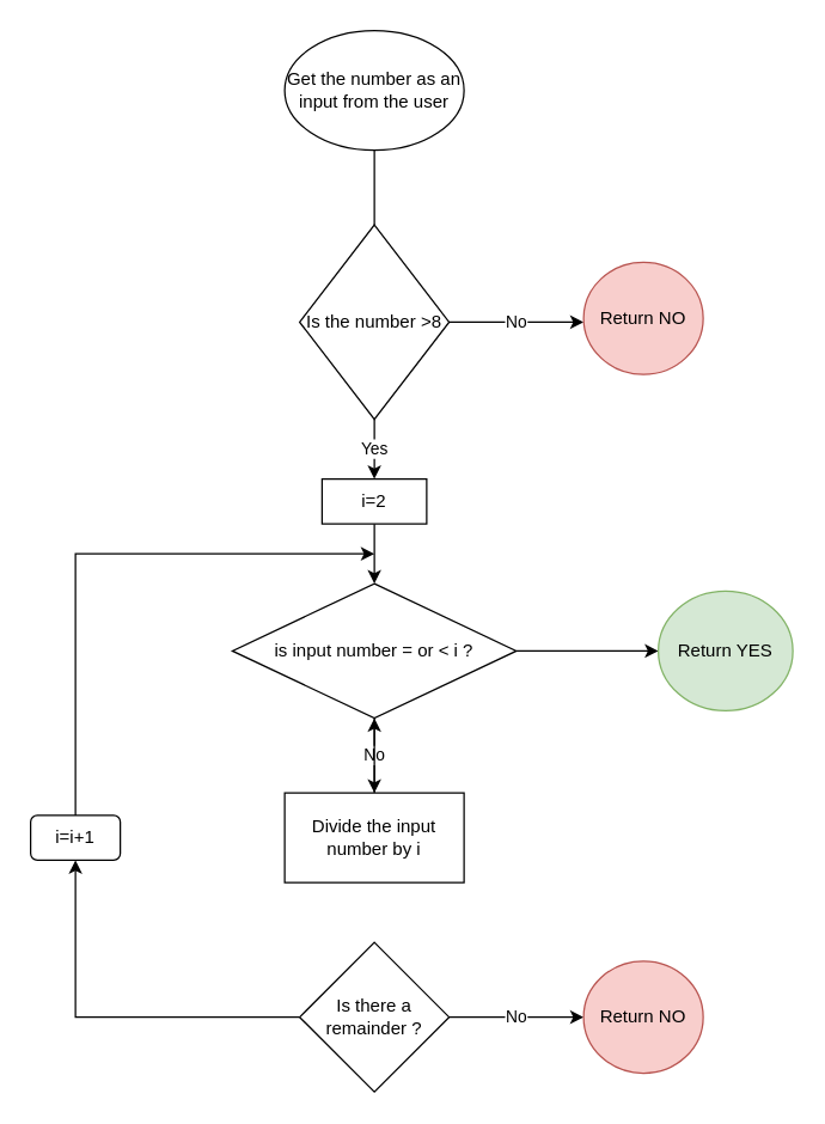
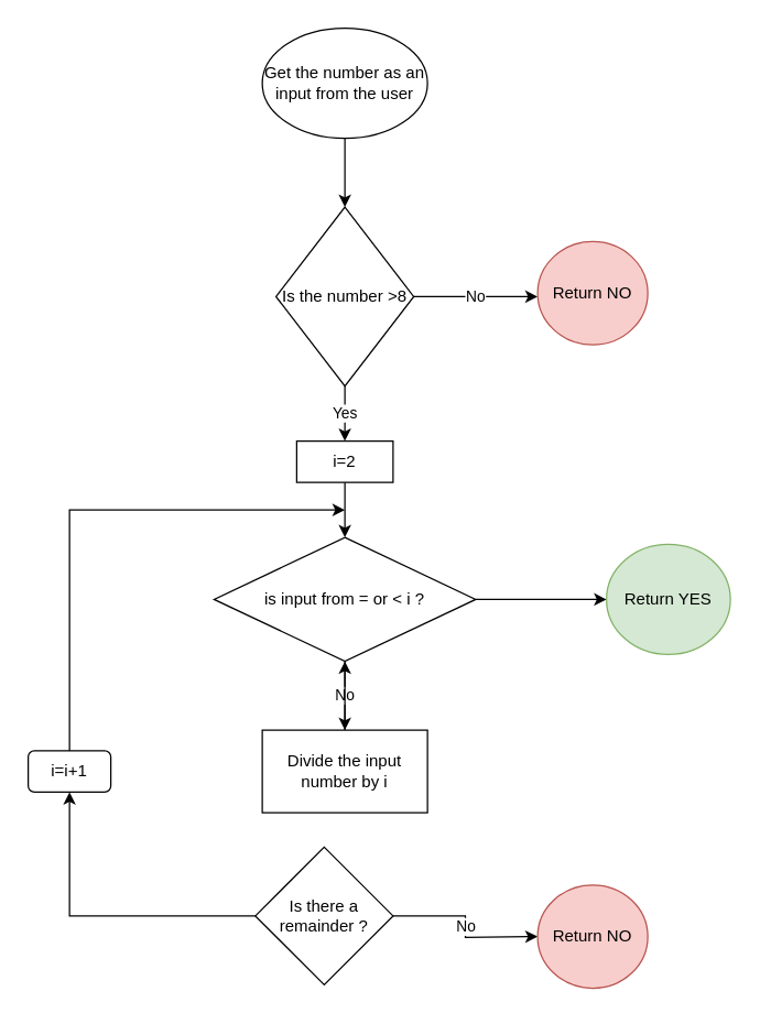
  <mxCell id="0" />
  <mxCell id="1" parent="0" />
  <mxCell id="2" value="Get the number as an input from the user" style="ellipse;whiteSpace=wrap;html=1;" parent="1" vertex="1"><mxGeometry x="190" y="20" width="120" height="80" as="geometry" /></mxCell>
  <mxCell id="3" value="No&lt;br&gt;" style="edgeStyle=orthogonalEdgeStyle;rounded=0;orthogonalLoop=1;jettySize=auto;html=1;" parent="1" source="5" edge="1"><mxGeometry relative="1" as="geometry"><mxPoint x="390" y="215" as="targetPoint" /></mxGeometry></mxCell>
  <mxCell id="4" value="Yes" style="edgeStyle=orthogonalEdgeStyle;rounded=0;orthogonalLoop=1;jettySize=auto;html=1;" parent="1" source="5" edge="1"><mxGeometry relative="1" as="geometry"><mxPoint x="250" y="320" as="targetPoint" /></mxGeometry></mxCell>
  <mxCell id="5" value="Is the number &amp;gt;8" style="rhombus;whiteSpace=wrap;html=1;" parent="1" vertex="1"><mxGeometry x="200" y="150" width="100" height="130" as="geometry" /></mxCell>
- <mxCell id="6" value="" style="endArrow=none;html=1;rounded=0;exitX=0.5;exitY=1;exitDx=0;exitDy=0;entryX=0.5;entryY=0;entryDx=0;entryDy=0;" parent="1" source="2" target="5" edge="1"><mxGeometry width="50" height="50" relative="1" as="geometry"><mxPoint x="240" y="380" as="sourcePoint" /><mxPoint x="260" y="460" as="targetPoint" /></mxGeometry></mxCell>
+ <mxCell id="6" value="" style="endArrow=classic;html=1;rounded=0;exitX=0.5;exitY=1;exitDx=0;exitDy=0;entryX=0.5;entryY=0;entryDx=0;entryDy=0;" parent="1" source="2" target="5" edge="1"><mxGeometry width="50" height="50" relative="1" as="geometry"><mxPoint x="240" y="380" as="sourcePoint" /><mxPoint x="260" y="460" as="targetPoint" /></mxGeometry></mxCell>
  <mxCell id="7" value="Return NO" style="ellipse;whiteSpace=wrap;html=1;fillColor=#f8cecc;strokeColor=#b85450;" parent="1" vertex="1"><mxGeometry x="390" y="175" width="80" height="75" as="geometry" /></mxCell>
  <mxCell id="8" style="edgeStyle=orthogonalEdgeStyle;rounded=0;orthogonalLoop=1;jettySize=auto;html=1;exitX=0.5;exitY=1;exitDx=0;exitDy=0;" parent="1" source="9" edge="1"><mxGeometry relative="1" as="geometry"><mxPoint x="250" y="390" as="targetPoint" /></mxGeometry></mxCell>
  <mxCell id="9" value="i=2" style="rounded=0;whiteSpace=wrap;html=1;" parent="1" vertex="1"><mxGeometry x="215" y="320" width="70" height="30" as="geometry" /></mxCell>
  <mxCell id="10" value="No" style="edgeStyle=orthogonalEdgeStyle;rounded=0;orthogonalLoop=1;jettySize=auto;html=1;" parent="1" source="12" edge="1"><mxGeometry relative="1" as="geometry"><mxPoint x="250" y="530" as="targetPoint" /></mxGeometry></mxCell>
  <mxCell id="11" style="edgeStyle=orthogonalEdgeStyle;rounded=0;orthogonalLoop=1;jettySize=auto;html=1;" parent="1" source="12" target="13" edge="1"><mxGeometry relative="1" as="geometry" /></mxCell>
- <mxCell id="12" value="is input number = or &amp;lt; i ?&lt;br&gt;" style="rhombus;whiteSpace=wrap;html=1;" parent="1" vertex="1"><mxGeometry x="155" y="390" width="190" height="90" as="geometry" /></mxCell>
+ <mxCell id="12" value="is input from = or &amp;lt; i ?&lt;br&gt;" style="rhombus;whiteSpace=wrap;html=1;" parent="1" vertex="1"><mxGeometry x="155" y="390" width="190" height="90" as="geometry" /></mxCell>
  <mxCell id="13" value="Return YES" style="ellipse;whiteSpace=wrap;html=1;fillColor=#d5e8d4;strokeColor=#82b366;" parent="1" vertex="1"><mxGeometry x="440" y="395" width="90" height="80" as="geometry" /></mxCell>
  <mxCell id="14" style="edgeStyle=orthogonalEdgeStyle;rounded=0;orthogonalLoop=1;jettySize=auto;html=1;" parent="1" source="15" target="12" edge="1"><mxGeometry relative="1" as="geometry" /></mxCell>
  <mxCell id="15" value="Divide the input number by i" style="rounded=0;whiteSpace=wrap;html=1;" parent="1" vertex="1"><mxGeometry x="190" y="530" width="120" height="60" as="geometry" /></mxCell>
  <mxCell id="16" value="No" style="edgeStyle=orthogonalEdgeStyle;rounded=0;orthogonalLoop=1;jettySize=auto;html=1;" parent="1" source="18" edge="1"><mxGeometry relative="1" as="geometry"><mxPoint x="390" y="680" as="targetPoint" /></mxGeometry></mxCell>
  <mxCell id="17" style="edgeStyle=orthogonalEdgeStyle;rounded=0;orthogonalLoop=1;jettySize=auto;html=1;entryX=0.5;entryY=1;entryDx=0;entryDy=0;" parent="1" source="18" target="21" edge="1"><mxGeometry relative="1" as="geometry" /></mxCell>
- <mxCell id="18" value="Is there a remainder ?" style="rhombus;whiteSpace=wrap;html=1;" parent="1" vertex="1"><mxGeometry x="200" y="630" width="100" height="100" as="geometry" /></mxCell>
+ <mxCell id="18" value="Is there a remainder ?" style="rhombus;whiteSpace=wrap;html=1;" parent="1" vertex="1"><mxGeometry x="185" y="615" width="100" height="100" as="geometry" /></mxCell>
  <mxCell id="19" value="Return NO" style="ellipse;whiteSpace=wrap;html=1;fillColor=#f8cecc;strokeColor=#b85450;" parent="1" vertex="1"><mxGeometry x="390" y="642.5" width="80" height="75" as="geometry" /></mxCell>
  <mxCell id="20" style="edgeStyle=orthogonalEdgeStyle;rounded=0;orthogonalLoop=1;jettySize=auto;html=1;" parent="1" source="21" edge="1"><mxGeometry relative="1" as="geometry"><mxPoint x="250" y="370" as="targetPoint" /><Array as="points"><mxPoint x="50" y="370" /></Array></mxGeometry></mxCell>
  <mxCell id="21" value="i=i+1" style="whiteSpace=wrap;html=1;rounded=1;" parent="1" vertex="1"><mxGeometry x="20" y="545" width="60" height="30" as="geometry" /></mxCell>
